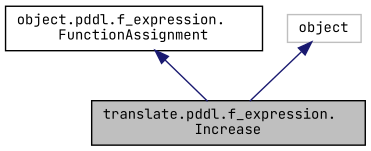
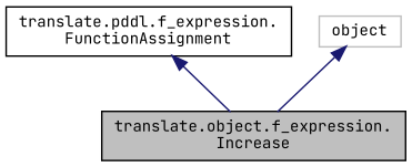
  digraph {
    fontname="JetBrains Mono"
    node [color=black fillcolor=white fontname="JetBrains Mono" fontsize=10 shape=record style=filled]
    edge [color=midnightblue dir=back fontname="JetBrains Mono" fontsize=10 labelfontname=Helvetica labelfontsize=10 style=solid]
-   n1 [fillcolor=grey75 fontcolor=black height=0.2 label="translate.pddl.f_expression.\lIncrease" width=0.4]
-   n2 [height=0.2 label="object.pddl.f_expression.\lFunctionAssignment" width=0.4]
+   n1 [fillcolor=grey75 fontcolor=black height=0.2 label="translate.object.f_expression.\lIncrease" width=0.4]
+   n2 [height=0.2 label="translate.pddl.f_expression.\lFunctionAssignment" width=0.4]
    n3 [color=grey75 height=0.2 label=object width=0.4]
    n2 -> n1
    n3 -> n1
  }
